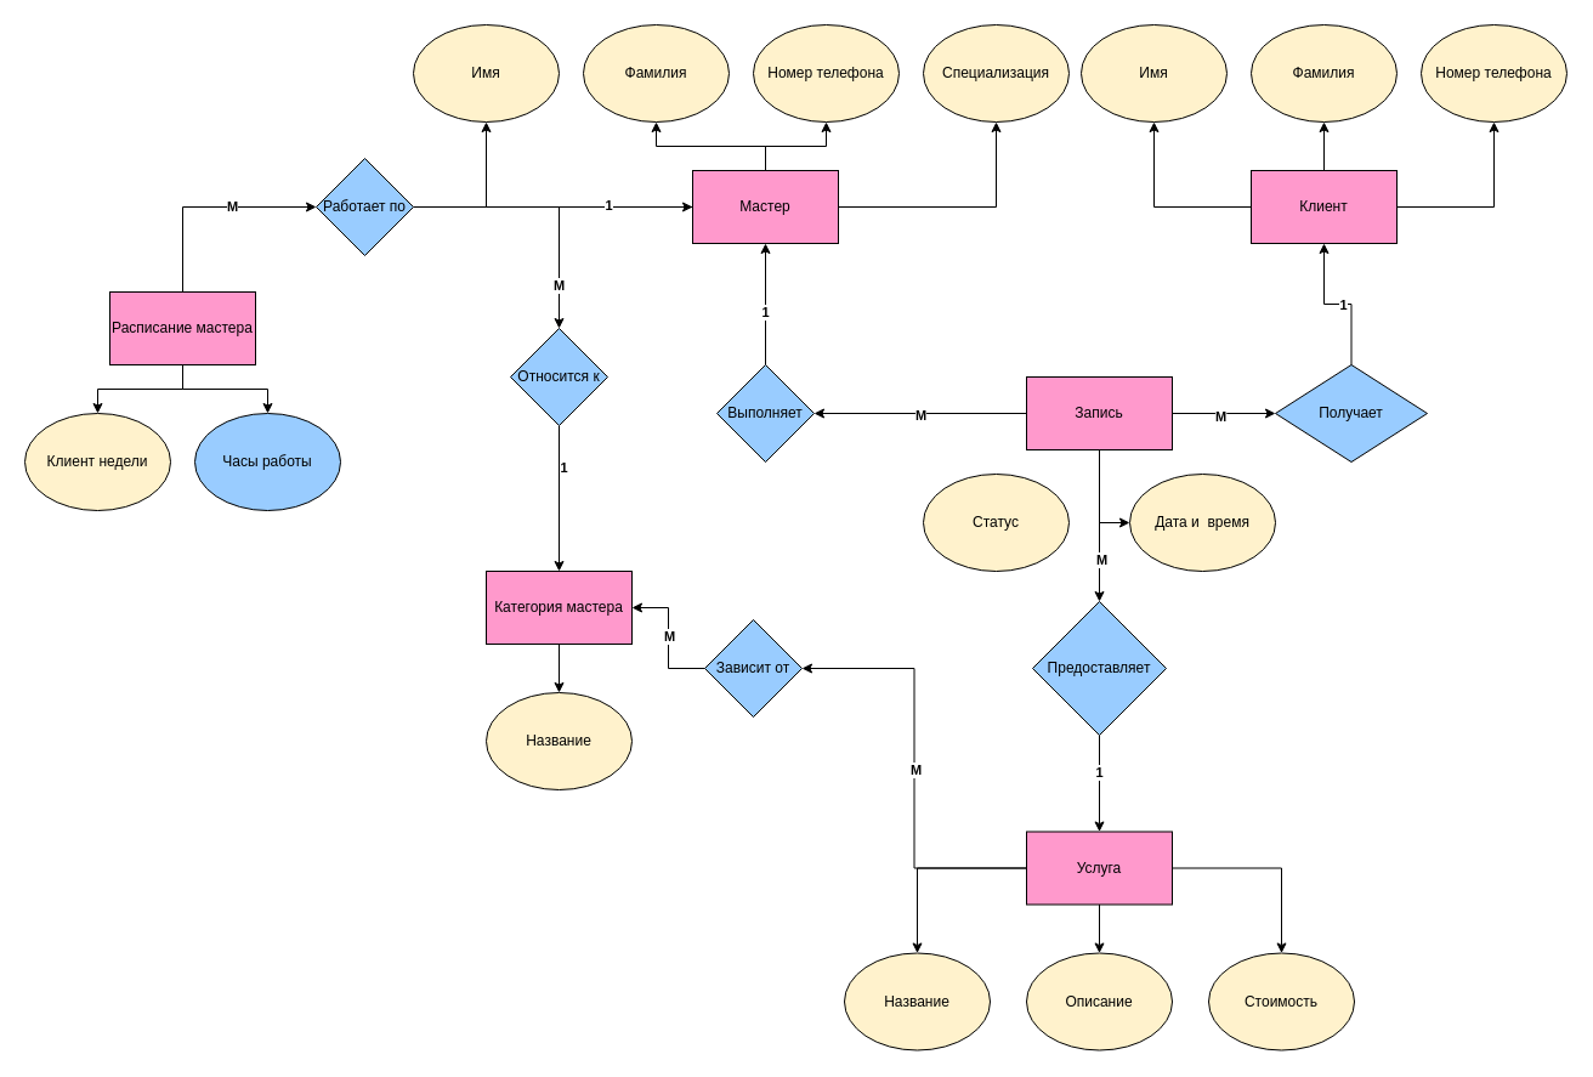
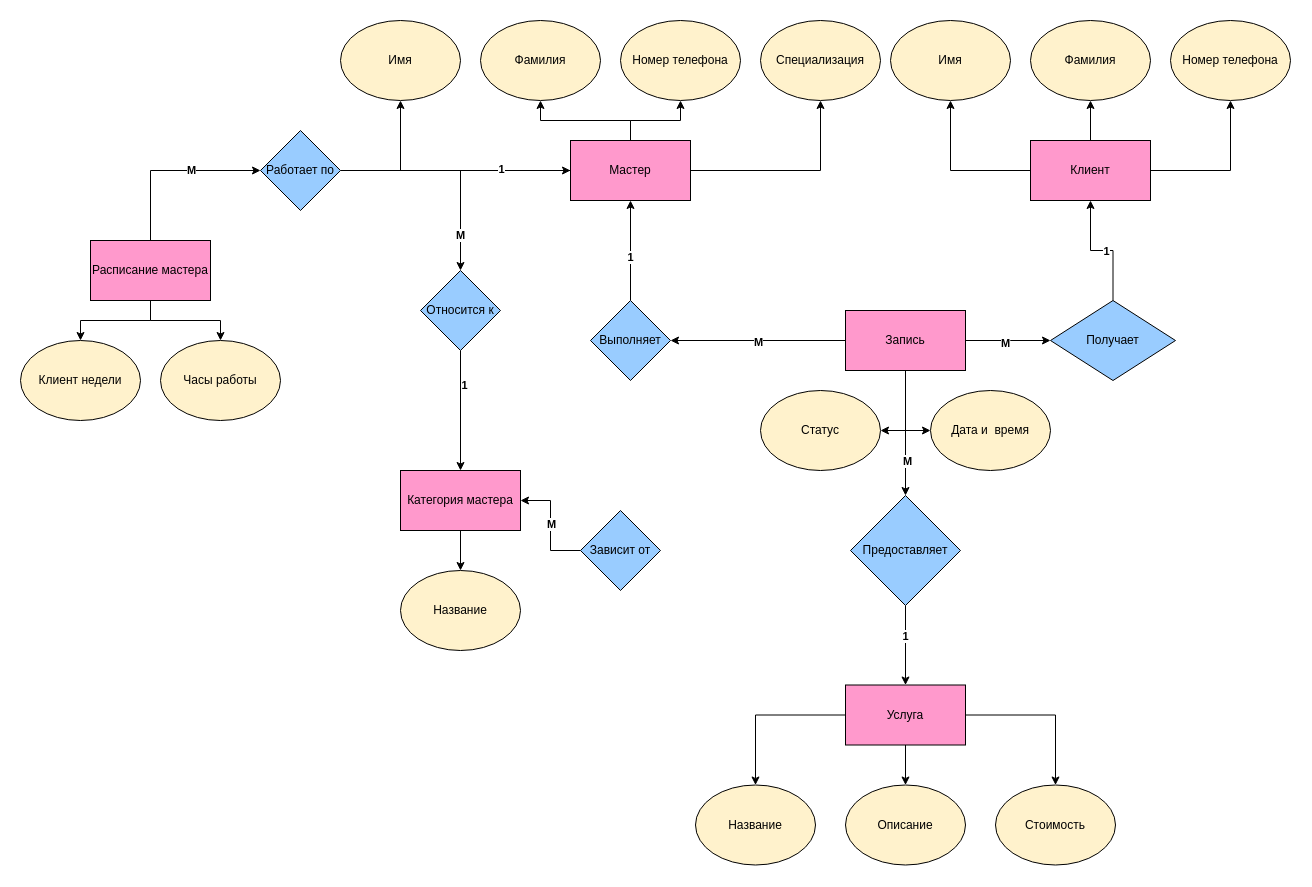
  <mxCell id="0" />
  <mxCell id="1" parent="0" />
  <mxCell id="2" style="edgeStyle=orthogonalEdgeStyle;rounded=0;orthogonalLoop=1;jettySize=auto;html=1;entryX=0.5;entryY=1;entryDx=0;entryDy=0;" parent="1" source="5" target="6" edge="1"><mxGeometry relative="1" as="geometry" /></mxCell>
  <mxCell id="3" style="edgeStyle=orthogonalEdgeStyle;rounded=0;orthogonalLoop=1;jettySize=auto;html=1;exitX=0.5;exitY=0;exitDx=0;exitDy=0;entryX=0.5;entryY=1;entryDx=0;entryDy=0;" parent="1" source="5" target="7" edge="1"><mxGeometry relative="1" as="geometry" /></mxCell>
  <mxCell id="4" style="edgeStyle=orthogonalEdgeStyle;rounded=0;orthogonalLoop=1;jettySize=auto;html=1;exitX=1;exitY=0.5;exitDx=0;exitDy=0;entryX=0.5;entryY=1;entryDx=0;entryDy=0;" parent="1" source="5" target="8" edge="1"><mxGeometry relative="1" as="geometry" /></mxCell>
  <mxCell id="5" value="Клиент" style="rounded=0;whiteSpace=wrap;html=1;fillColor=#FF99CC;" parent="1" vertex="1"><mxGeometry x="1030" y="140" width="120" height="60" as="geometry" /></mxCell>
  <mxCell id="6" value="Имя" style="ellipse;whiteSpace=wrap;html=1;fillColor=#FFF2CC;" parent="1" vertex="1"><mxGeometry x="890" y="20" width="120" height="80" as="geometry" /></mxCell>
  <mxCell id="7" value="Фамилия" style="ellipse;whiteSpace=wrap;html=1;fillColor=#FFF2CC;" parent="1" vertex="1"><mxGeometry x="1030" y="20" width="120" height="80" as="geometry" /></mxCell>
  <mxCell id="8" value="Номер телефона" style="ellipse;whiteSpace=wrap;html=1;fillColor=#FFF2CC;" parent="1" vertex="1"><mxGeometry x="1170" y="20" width="120" height="80" as="geometry" /></mxCell>
  <mxCell id="9" style="edgeStyle=orthogonalEdgeStyle;rounded=0;orthogonalLoop=1;jettySize=auto;html=1;entryX=0.5;entryY=1;entryDx=0;entryDy=0;" parent="1" source="15" target="16" edge="1"><mxGeometry relative="1" as="geometry" /></mxCell>
  <mxCell id="10" style="edgeStyle=orthogonalEdgeStyle;rounded=0;orthogonalLoop=1;jettySize=auto;html=1;exitX=0.5;exitY=0;exitDx=0;exitDy=0;entryX=0.5;entryY=1;entryDx=0;entryDy=0;" parent="1" source="15" target="17" edge="1"><mxGeometry relative="1" as="geometry" /></mxCell>
  <mxCell id="11" style="edgeStyle=orthogonalEdgeStyle;rounded=0;orthogonalLoop=1;jettySize=auto;html=1;entryX=0.5;entryY=0;entryDx=0;entryDy=0;" parent="1" source="15" target="49" edge="1"><mxGeometry relative="1" as="geometry" /></mxCell>
  <mxCell id="12" value="&lt;b&gt;М&lt;/b&gt;" style="edgeLabel;html=1;align=center;verticalAlign=middle;resizable=0;points=[];" parent="11" vertex="1" connectable="0"><mxGeometry x="0.655" y="-1" relative="1" as="geometry"><mxPoint as="offset" /></mxGeometry></mxCell>
  <mxCell id="13" style="edgeStyle=orthogonalEdgeStyle;rounded=0;orthogonalLoop=1;jettySize=auto;html=1;entryX=0.5;entryY=1;entryDx=0;entryDy=0;" parent="1" source="15" target="53" edge="1"><mxGeometry relative="1" as="geometry" /></mxCell>
  <mxCell id="14" style="edgeStyle=orthogonalEdgeStyle;rounded=0;orthogonalLoop=1;jettySize=auto;html=1;entryX=0.5;entryY=1;entryDx=0;entryDy=0;" parent="1" source="15" target="18" edge="1"><mxGeometry relative="1" as="geometry" /></mxCell>
  <mxCell id="15" value="Мастер" style="rounded=0;whiteSpace=wrap;html=1;fillColor=#FF99CC;" parent="1" vertex="1"><mxGeometry x="570" y="140" width="120" height="60" as="geometry" /></mxCell>
  <mxCell id="16" value="Имя" style="ellipse;whiteSpace=wrap;html=1;fillColor=#FFF2CC;" parent="1" vertex="1"><mxGeometry x="340" y="20" width="120" height="80" as="geometry" /></mxCell>
  <mxCell id="17" value="Фамилия" style="ellipse;whiteSpace=wrap;html=1;fillColor=#FFF2CC;" parent="1" vertex="1"><mxGeometry x="480" y="20" width="120" height="80" as="geometry" /></mxCell>
  <mxCell id="18" value="Номер телефона" style="ellipse;whiteSpace=wrap;html=1;fillColor=#FFF2CC;" parent="1" vertex="1"><mxGeometry x="620" y="20" width="120" height="80" as="geometry" /></mxCell>
  <mxCell id="19" value="" style="edgeStyle=orthogonalEdgeStyle;rounded=0;orthogonalLoop=1;jettySize=auto;html=1;" parent="1" source="20" target="21" edge="1"><mxGeometry relative="1" as="geometry" /></mxCell>
  <mxCell id="20" value="Категория мастера" style="rounded=0;whiteSpace=wrap;html=1;fillColor=#FF99CC;" parent="1" vertex="1"><mxGeometry x="400" y="470" width="120" height="60" as="geometry" /></mxCell>
  <mxCell id="21" value="Название" style="ellipse;whiteSpace=wrap;html=1;fillColor=#FFF2CC;" parent="1" vertex="1"><mxGeometry x="400" y="570" width="120" height="80" as="geometry" /></mxCell>
  <mxCell id="22" style="edgeStyle=orthogonalEdgeStyle;rounded=0;orthogonalLoop=1;jettySize=auto;html=1;entryX=0.5;entryY=0;entryDx=0;entryDy=0;" parent="1" source="27" target="29" edge="1"><mxGeometry relative="1" as="geometry" /></mxCell>
  <mxCell id="23" style="edgeStyle=orthogonalEdgeStyle;rounded=0;orthogonalLoop=1;jettySize=auto;html=1;entryX=0.5;entryY=0;entryDx=0;entryDy=0;" parent="1" source="27" target="28" edge="1"><mxGeometry relative="1" as="geometry" /></mxCell>
  <mxCell id="24" style="edgeStyle=orthogonalEdgeStyle;rounded=0;orthogonalLoop=1;jettySize=auto;html=1;entryX=0.5;entryY=0;entryDx=0;entryDy=0;" parent="1" source="27" target="30" edge="1"><mxGeometry relative="1" as="geometry" /></mxCell>
- <mxCell id="25" style="edgeStyle=orthogonalEdgeStyle;rounded=0;orthogonalLoop=1;jettySize=auto;html=1;entryX=1;entryY=0.5;entryDx=0;entryDy=0;" parent="1" source="27" target="52" edge="1"><mxGeometry relative="1" as="geometry"><mxPoint x="730" y="590" as="targetPoint" /></mxGeometry></mxCell>
- <mxCell id="26" value="&lt;b&gt;М&lt;/b&gt;" style="edgeLabel;html=1;align=center;verticalAlign=middle;resizable=0;points=[];" parent="25" vertex="1" connectable="0"><mxGeometry x="-0.002" y="-1" relative="1" as="geometry"><mxPoint as="offset" /></mxGeometry></mxCell>
  <mxCell id="27" value="Услуга" style="rounded=0;whiteSpace=wrap;html=1;fillColor=#FF99CC;" parent="1" vertex="1"><mxGeometry x="845" y="684.5" width="120" height="60" as="geometry" /></mxCell>
  <mxCell id="28" value="Описание" style="ellipse;whiteSpace=wrap;html=1;fillColor=#FFF2CC;" parent="1" vertex="1"><mxGeometry x="845" y="784.5" width="120" height="80" as="geometry" /></mxCell>
  <mxCell id="29" value="Название" style="ellipse;whiteSpace=wrap;html=1;fillColor=#FFF2CC;" parent="1" vertex="1"><mxGeometry x="695" y="784.5" width="120" height="80" as="geometry" /></mxCell>
  <mxCell id="30" value="Стоимость" style="ellipse;whiteSpace=wrap;html=1;fillColor=#FFF2CC;" parent="1" vertex="1"><mxGeometry x="995" y="784.5" width="120" height="80" as="geometry" /></mxCell>
+ <mxCell id="31" style="edgeStyle=orthogonalEdgeStyle;rounded=0;orthogonalLoop=1;jettySize=auto;html=1;entryX=1;entryY=0.5;entryDx=0;entryDy=0;" parent="1" source="39" target="41" edge="1"><mxGeometry relative="1" as="geometry" /></mxCell>
  <mxCell id="32" style="edgeStyle=orthogonalEdgeStyle;rounded=0;orthogonalLoop=1;jettySize=auto;html=1;entryX=0;entryY=0.5;entryDx=0;entryDy=0;" parent="1" source="39" target="40" edge="1"><mxGeometry relative="1" as="geometry" /></mxCell>
  <mxCell id="33" style="edgeStyle=orthogonalEdgeStyle;rounded=0;orthogonalLoop=1;jettySize=auto;html=1;entryX=1;entryY=0.5;entryDx=0;entryDy=0;" parent="1" source="39" target="56" edge="1"><mxGeometry relative="1" as="geometry" /></mxCell>
  <mxCell id="34" value="&lt;b&gt;М&lt;/b&gt;" style="edgeLabel;html=1;align=center;verticalAlign=middle;resizable=0;points=[];" parent="33" vertex="1" connectable="0"><mxGeometry x="0.001" y="1" relative="1" as="geometry"><mxPoint as="offset" /></mxGeometry></mxCell>
  <mxCell id="35" style="edgeStyle=orthogonalEdgeStyle;rounded=0;orthogonalLoop=1;jettySize=auto;html=1;entryX=0;entryY=0.5;entryDx=0;entryDy=0;" parent="1" source="39" target="59" edge="1"><mxGeometry relative="1" as="geometry"><Array as="points"><mxPoint x="1010" y="340" /><mxPoint x="1010" y="340" /></Array></mxGeometry></mxCell>
  <mxCell id="36" value="&lt;b&gt;М&lt;/b&gt;" style="edgeLabel;html=1;align=center;verticalAlign=middle;resizable=0;points=[];" parent="35" vertex="1" connectable="0"><mxGeometry x="-0.073" y="-2" relative="1" as="geometry"><mxPoint as="offset" /></mxGeometry></mxCell>
  <mxCell id="37" style="edgeStyle=orthogonalEdgeStyle;rounded=0;orthogonalLoop=1;jettySize=auto;html=1;entryX=0.5;entryY=0;entryDx=0;entryDy=0;" parent="1" source="39" target="62" edge="1"><mxGeometry relative="1" as="geometry" /></mxCell>
  <mxCell id="38" value="&lt;b&gt;М&lt;/b&gt;" style="edgeLabel;html=1;align=center;verticalAlign=middle;resizable=0;points=[];" parent="37" vertex="1" connectable="0"><mxGeometry x="0.434" y="1" relative="1" as="geometry"><mxPoint as="offset" /></mxGeometry></mxCell>
  <mxCell id="39" value="Запись" style="rounded=0;whiteSpace=wrap;html=1;fillColor=#FF99CC;" parent="1" vertex="1"><mxGeometry x="845" y="310" width="120" height="60" as="geometry" /></mxCell>
  <mxCell id="40" value="Дата и&amp;nbsp; время" style="ellipse;whiteSpace=wrap;html=1;fillColor=#FFF2CC;" parent="1" vertex="1"><mxGeometry x="930" y="390" width="120" height="80" as="geometry" /></mxCell>
  <mxCell id="41" value="Статус" style="ellipse;whiteSpace=wrap;html=1;fillColor=#FFF2CC;" parent="1" vertex="1"><mxGeometry x="760" y="390" width="120" height="80" as="geometry" /></mxCell>
  <mxCell id="42" style="edgeStyle=orthogonalEdgeStyle;rounded=0;orthogonalLoop=1;jettySize=auto;html=1;entryX=0.5;entryY=0;entryDx=0;entryDy=0;" parent="1" source="46" target="63" edge="1"><mxGeometry relative="1" as="geometry" /></mxCell>
  <mxCell id="43" style="edgeStyle=orthogonalEdgeStyle;rounded=0;orthogonalLoop=1;jettySize=auto;html=1;entryX=0.5;entryY=0;entryDx=0;entryDy=0;" parent="1" source="46" target="64" edge="1"><mxGeometry relative="1" as="geometry" /></mxCell>
  <mxCell id="44" style="edgeStyle=orthogonalEdgeStyle;rounded=0;orthogonalLoop=1;jettySize=auto;html=1;entryX=0;entryY=0.5;entryDx=0;entryDy=0;exitX=0.5;exitY=0;exitDx=0;exitDy=0;" edge="1" parent="1" source="46" target="67"><mxGeometry relative="1" as="geometry" /></mxCell>
  <mxCell id="45" value="&lt;b&gt;М&lt;/b&gt;" style="edgeLabel;html=1;align=center;verticalAlign=middle;resizable=0;points=[];" vertex="1" connectable="0" parent="44"><mxGeometry x="0.222" y="1" relative="1" as="geometry"><mxPoint as="offset" /></mxGeometry></mxCell>
  <mxCell id="46" value="Расписание мастера" style="rounded=0;whiteSpace=wrap;html=1;fillColor=#FF99CC;" parent="1" vertex="1"><mxGeometry x="90" y="240" width="120" height="60" as="geometry" /></mxCell>
  <mxCell id="47" style="edgeStyle=orthogonalEdgeStyle;rounded=0;orthogonalLoop=1;jettySize=auto;html=1;entryX=0.5;entryY=0;entryDx=0;entryDy=0;" parent="1" source="49" target="20" edge="1"><mxGeometry relative="1" as="geometry" /></mxCell>
  <mxCell id="48" value="&lt;b&gt;1&lt;/b&gt;" style="edgeLabel;html=1;align=center;verticalAlign=middle;resizable=0;points=[];" parent="47" vertex="1" connectable="0"><mxGeometry x="-0.43" y="3" relative="1" as="geometry"><mxPoint as="offset" /></mxGeometry></mxCell>
  <mxCell id="49" value="Относится к" style="rhombus;whiteSpace=wrap;html=1;fillColor=#99CCFF;" parent="1" vertex="1"><mxGeometry x="420" y="270" width="80" height="80" as="geometry" /></mxCell>
  <mxCell id="50" style="edgeStyle=orthogonalEdgeStyle;rounded=0;orthogonalLoop=1;jettySize=auto;html=1;entryX=1;entryY=0.5;entryDx=0;entryDy=0;" parent="1" source="52" target="20" edge="1"><mxGeometry relative="1" as="geometry" /></mxCell>
  <mxCell id="51" value="&lt;b&gt;М&lt;/b&gt;" style="edgeLabel;html=1;align=center;verticalAlign=middle;resizable=0;points=[];" parent="50" vertex="1" connectable="0"><mxGeometry x="0.033" relative="1" as="geometry"><mxPoint as="offset" /></mxGeometry></mxCell>
  <mxCell id="52" value="Зависит от" style="rhombus;whiteSpace=wrap;html=1;fillColor=#99CCFF;" parent="1" vertex="1"><mxGeometry x="580" y="510" width="80" height="80" as="geometry" /></mxCell>
  <mxCell id="53" value="Специализация" style="ellipse;whiteSpace=wrap;html=1;fillColor=#FFF2CC;" parent="1" vertex="1"><mxGeometry x="760" y="20" width="120" height="80" as="geometry" /></mxCell>
  <mxCell id="54" style="edgeStyle=orthogonalEdgeStyle;rounded=0;orthogonalLoop=1;jettySize=auto;html=1;exitX=0.5;exitY=0;exitDx=0;exitDy=0;entryX=0.5;entryY=1;entryDx=0;entryDy=0;" parent="1" source="56" target="15" edge="1"><mxGeometry relative="1" as="geometry" /></mxCell>
  <mxCell id="55" value="&lt;b&gt;1&lt;/b&gt;" style="edgeLabel;html=1;align=center;verticalAlign=middle;resizable=0;points=[];" parent="54" vertex="1" connectable="0"><mxGeometry x="-0.124" y="1" relative="1" as="geometry"><mxPoint as="offset" /></mxGeometry></mxCell>
  <mxCell id="56" value="Выполняет" style="rhombus;whiteSpace=wrap;html=1;fillColor=#99CCFF;" parent="1" vertex="1"><mxGeometry x="590" y="300" width="80" height="80" as="geometry" /></mxCell>
  <mxCell id="57" style="edgeStyle=orthogonalEdgeStyle;rounded=0;orthogonalLoop=1;jettySize=auto;html=1;entryX=0.5;entryY=1;entryDx=0;entryDy=0;" parent="1" source="59" target="5" edge="1"><mxGeometry relative="1" as="geometry" /></mxCell>
  <mxCell id="58" value="&lt;b&gt;1&lt;/b&gt;" style="edgeLabel;html=1;align=center;verticalAlign=middle;resizable=0;points=[];" parent="57" vertex="1" connectable="0"><mxGeometry x="-0.076" relative="1" as="geometry"><mxPoint as="offset" /></mxGeometry></mxCell>
  <mxCell id="59" value="Получает" style="rhombus;whiteSpace=wrap;html=1;fillColor=#99CCFF;" parent="1" vertex="1"><mxGeometry x="1050" y="300" width="125" height="80" as="geometry" /></mxCell>
  <mxCell id="60" style="edgeStyle=orthogonalEdgeStyle;rounded=0;orthogonalLoop=1;jettySize=auto;html=1;entryX=0.5;entryY=0;entryDx=0;entryDy=0;" parent="1" source="62" target="27" edge="1"><mxGeometry relative="1" as="geometry" /></mxCell>
  <mxCell id="61" value="&lt;b&gt;1&lt;/b&gt;" style="edgeLabel;html=1;align=center;verticalAlign=middle;resizable=0;points=[];" parent="60" vertex="1" connectable="0"><mxGeometry x="-0.255" y="-1" relative="1" as="geometry"><mxPoint as="offset" /></mxGeometry></mxCell>
  <mxCell id="62" value="Предоставляет" style="rhombus;whiteSpace=wrap;html=1;fillColor=#99CCFF;" parent="1" vertex="1"><mxGeometry x="850" y="495" width="110" height="110" as="geometry" /></mxCell>
  <mxCell id="63" value="Клиент недели" style="ellipse;whiteSpace=wrap;html=1;fillColor=#FFF2CC;" parent="1" vertex="1"><mxGeometry x="20" y="340" width="120" height="80" as="geometry" /></mxCell>
- <mxCell id="64" value="Часы работы" style="ellipse;whiteSpace=wrap;html=1;fillColor=#99ccff;" parent="1" vertex="1"><mxGeometry x="160" y="340" width="120" height="80" as="geometry" /></mxCell>
+ <mxCell id="64" value="Часы работы" style="ellipse;whiteSpace=wrap;html=1;fillColor=#FFF2CC;" parent="1" vertex="1"><mxGeometry x="160" y="340" width="120" height="80" as="geometry" /></mxCell>
  <mxCell id="65" style="edgeStyle=orthogonalEdgeStyle;rounded=0;orthogonalLoop=1;jettySize=auto;html=1;entryX=0;entryY=0.5;entryDx=0;entryDy=0;" edge="1" parent="1" source="67" target="15"><mxGeometry relative="1" as="geometry" /></mxCell>
  <mxCell id="66" value="&lt;b&gt;1&lt;/b&gt;" style="edgeLabel;html=1;align=center;verticalAlign=middle;resizable=0;points=[];" vertex="1" connectable="0" parent="65"><mxGeometry x="0.391" y="2" relative="1" as="geometry"><mxPoint as="offset" /></mxGeometry></mxCell>
  <mxCell id="67" value="Работает по" style="rhombus;whiteSpace=wrap;html=1;fillColor=#99CCFF;" parent="1" vertex="1"><mxGeometry x="260" y="130" width="80" height="80" as="geometry" /></mxCell>
